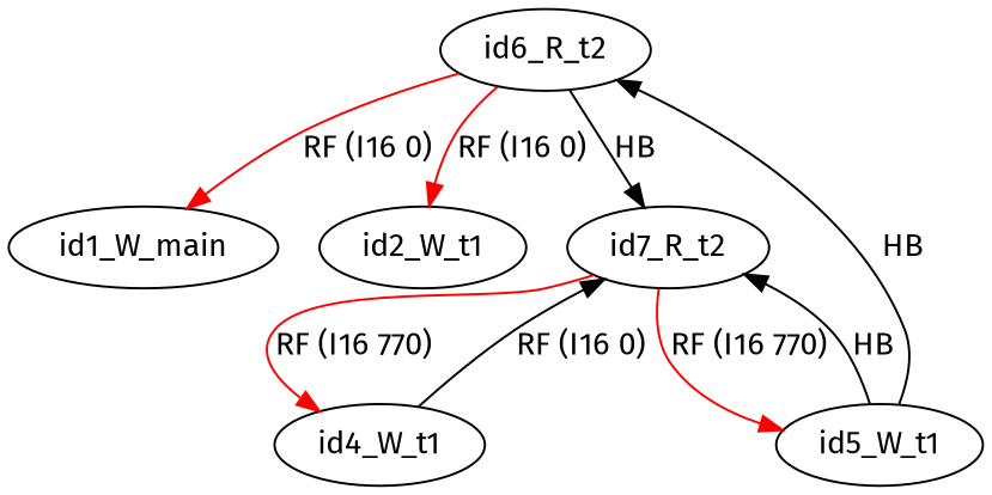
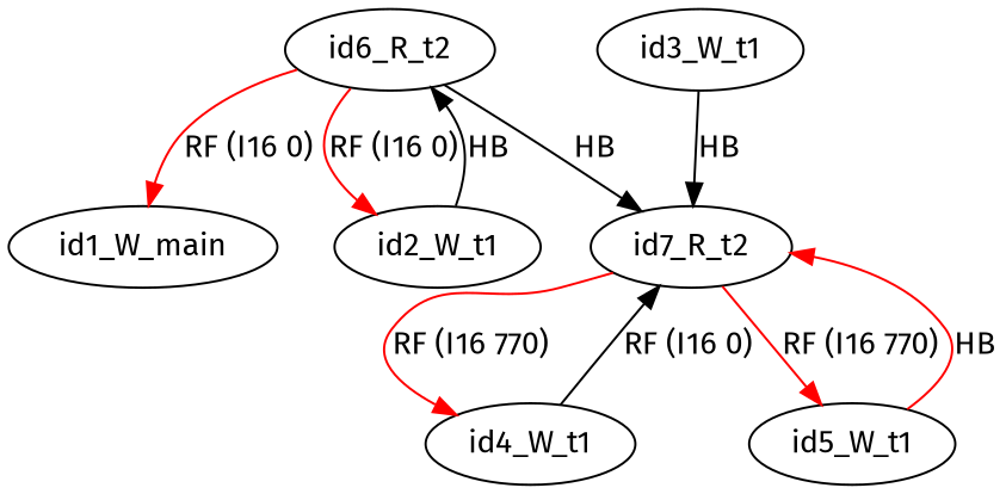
  digraph {
    fontname="Fira Sans"
    rankdir=TB
    splines=true
    node [fontname="Fira Sans"]
    edge [color=black fontname="Fira Sans"]
    id6_R_t2
    id1_W_main
    id2_W_t1
    id7_R_t2
    id4_W_t1
    id5_W_t1
+   id3_W_t1
    id6_R_t2 -> id1_W_main [color=red label="RF (I16 0)"]
    id6_R_t2 -> id2_W_t1 [color=red label="RF (I16 0)"]
    id6_R_t2 -> id7_R_t2 [label=HB]
-   id5_W_t1 -> id6_R_t2 [label=HB]
+   id2_W_t1 -> id6_R_t2 [label=HB]
    id7_R_t2 -> id4_W_t1 [color=red label="RF (I16 770)"]
    id7_R_t2 -> id5_W_t1 [color=red label="RF (I16 770)"]
    id4_W_t1 -> id7_R_t2 [label="RF (I16 0)"]
-   id5_W_t1 -> id7_R_t2 [label=HB]
+   id5_W_t1 -> id7_R_t2 [color=red label=HB]
+   id3_W_t1 -> id7_R_t2 [label=HB]
  }
